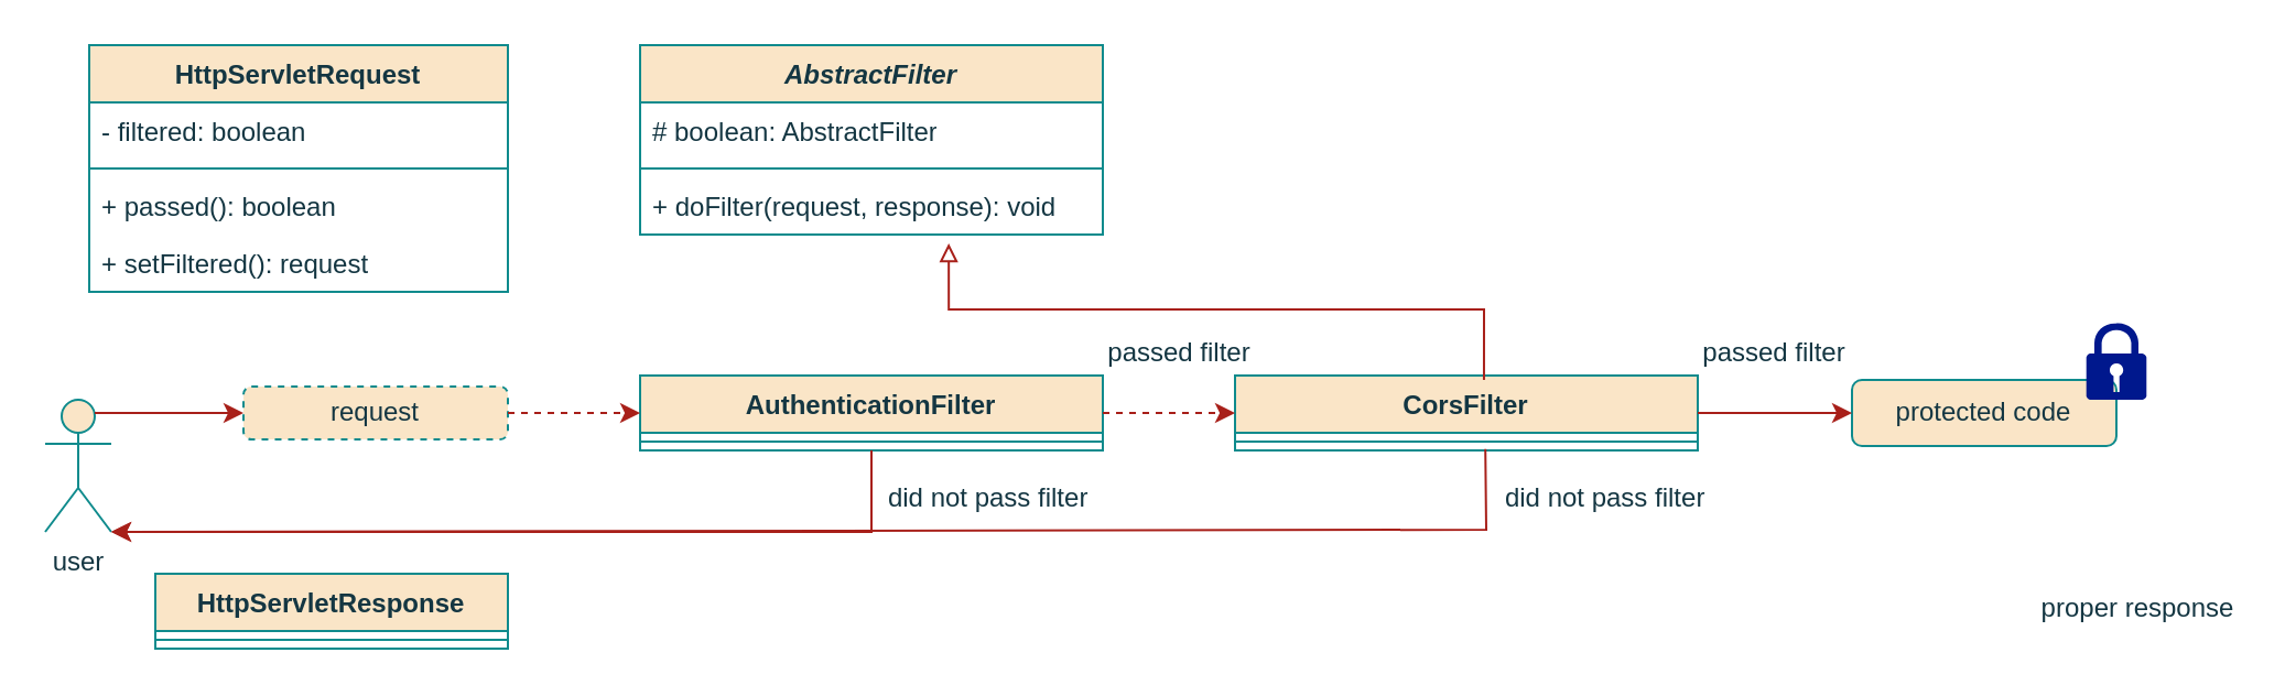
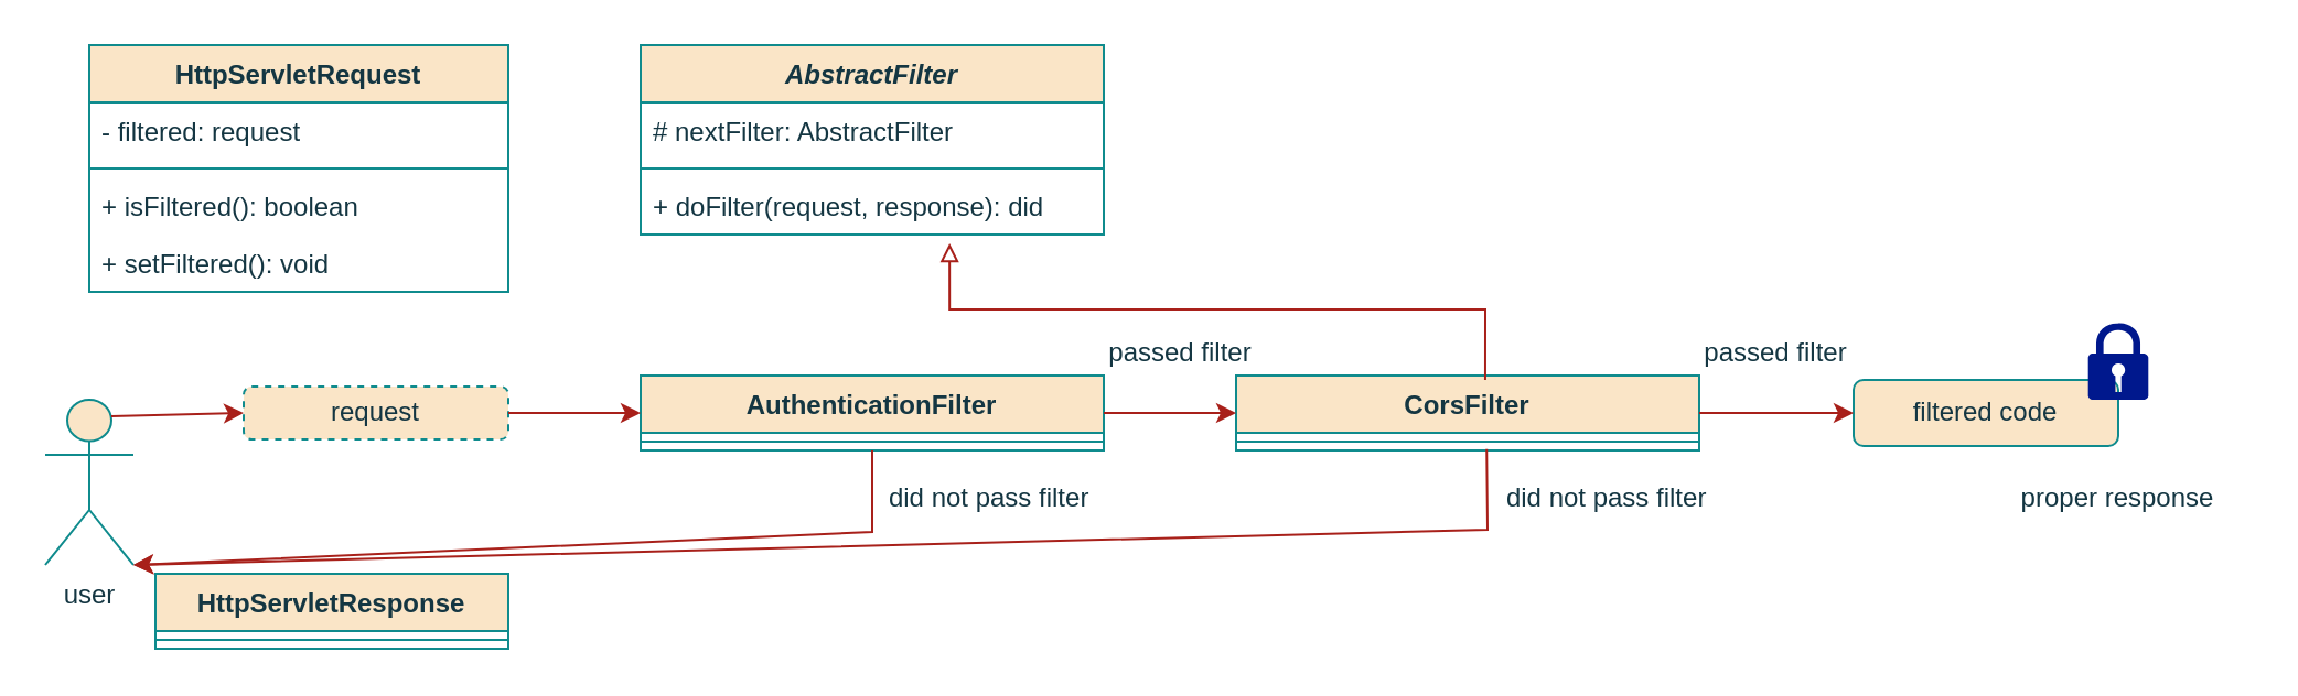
  <mxCell id="0" />
  <mxCell id="1" parent="0" />
  <mxCell id="2" value="&lt;i&gt;AbstractFilter&lt;/i&gt;" style="swimlane;fontStyle=1;align=center;verticalAlign=top;childLayout=stackLayout;horizontal=1;startSize=26;horizontalStack=0;resizeParent=1;resizeParentMax=0;resizeLast=0;collapsible=1;marginBottom=0;whiteSpace=wrap;html=1;labelBackgroundColor=none;fillColor=#FAE5C7;strokeColor=#0F8B8D;fontColor=#143642;" vertex="1" parent="1"><mxGeometry x="290" y="20" width="210" height="86" as="geometry" /></mxCell>
- <mxCell id="3" value="# boolean: AbstractFilter" style="text;strokeColor=none;fillColor=none;align=left;verticalAlign=top;spacingLeft=4;spacingRight=4;overflow=hidden;rotatable=0;points=[[0,0.5],[1,0.5]];portConstraint=eastwest;whiteSpace=wrap;html=1;labelBackgroundColor=none;fontColor=#143642;" vertex="1" parent="2"><mxGeometry y="26" width="210" height="26" as="geometry" /></mxCell>
+ <mxCell id="3" value="# nextFilter: AbstractFilter" style="text;strokeColor=none;fillColor=none;align=left;verticalAlign=top;spacingLeft=4;spacingRight=4;overflow=hidden;rotatable=0;points=[[0,0.5],[1,0.5]];portConstraint=eastwest;whiteSpace=wrap;html=1;labelBackgroundColor=none;fontColor=#143642;" vertex="1" parent="2"><mxGeometry y="26" width="210" height="26" as="geometry" /></mxCell>
  <mxCell id="4" value="" style="line;strokeWidth=1;fillColor=none;align=left;verticalAlign=middle;spacingTop=-1;spacingLeft=3;spacingRight=3;rotatable=0;labelPosition=right;points=[];portConstraint=eastwest;strokeColor=#0F8B8D;labelBackgroundColor=none;fontColor=#143642;" vertex="1" parent="2"><mxGeometry y="52" width="210" height="8" as="geometry" /></mxCell>
- <mxCell id="5" value="+ doFilter(request, response): void" style="text;strokeColor=none;fillColor=none;align=left;verticalAlign=top;spacingLeft=4;spacingRight=4;overflow=hidden;rotatable=0;points=[[0,0.5],[1,0.5]];portConstraint=eastwest;whiteSpace=wrap;html=1;labelBackgroundColor=none;fontColor=#143642;" vertex="1" parent="2"><mxGeometry y="60" width="210" height="26" as="geometry" /></mxCell>
+ <mxCell id="5" value="+ doFilter(request, response): did" style="text;strokeColor=none;fillColor=none;align=left;verticalAlign=top;spacingLeft=4;spacingRight=4;overflow=hidden;rotatable=0;points=[[0,0.5],[1,0.5]];portConstraint=eastwest;whiteSpace=wrap;html=1;labelBackgroundColor=none;fontColor=#143642;" vertex="1" parent="2"><mxGeometry y="60" width="210" height="26" as="geometry" /></mxCell>
  <mxCell id="6" value="HttpServletRequest" style="swimlane;fontStyle=1;align=center;verticalAlign=top;childLayout=stackLayout;horizontal=1;startSize=26;horizontalStack=0;resizeParent=1;resizeParentMax=0;resizeLast=0;collapsible=1;marginBottom=0;whiteSpace=wrap;html=1;labelBackgroundColor=none;fillColor=#FAE5C7;strokeColor=#0F8B8D;fontColor=#143642;" vertex="1" parent="1"><mxGeometry x="40" y="20" width="190" height="112" as="geometry" /></mxCell>
- <mxCell id="7" value="- filtered: boolean" style="text;strokeColor=none;fillColor=none;align=left;verticalAlign=top;spacingLeft=4;spacingRight=4;overflow=hidden;rotatable=0;points=[[0,0.5],[1,0.5]];portConstraint=eastwest;whiteSpace=wrap;html=1;labelBackgroundColor=none;fontColor=#143642;" vertex="1" parent="6"><mxGeometry y="26" width="190" height="26" as="geometry" /></mxCell>
+ <mxCell id="7" value="- filtered: request" style="text;strokeColor=none;fillColor=none;align=left;verticalAlign=top;spacingLeft=4;spacingRight=4;overflow=hidden;rotatable=0;points=[[0,0.5],[1,0.5]];portConstraint=eastwest;whiteSpace=wrap;html=1;labelBackgroundColor=none;fontColor=#143642;" vertex="1" parent="6"><mxGeometry y="26" width="190" height="26" as="geometry" /></mxCell>
  <mxCell id="8" value="" style="line;strokeWidth=1;fillColor=none;align=left;verticalAlign=middle;spacingTop=-1;spacingLeft=3;spacingRight=3;rotatable=0;labelPosition=right;points=[];portConstraint=eastwest;strokeColor=#0F8B8D;labelBackgroundColor=none;fontColor=#143642;" vertex="1" parent="6"><mxGeometry y="52" width="190" height="8" as="geometry" /></mxCell>
- <mxCell id="9" value="+ passed(): boolean" style="text;strokeColor=none;fillColor=none;align=left;verticalAlign=top;spacingLeft=4;spacingRight=4;overflow=hidden;rotatable=0;points=[[0,0.5],[1,0.5]];portConstraint=eastwest;whiteSpace=wrap;html=1;labelBackgroundColor=none;fontColor=#143642;" vertex="1" parent="6"><mxGeometry y="60" width="190" height="26" as="geometry" /></mxCell>
- <mxCell id="10" value="+ setFiltered(): request" style="text;strokeColor=none;fillColor=none;align=left;verticalAlign=top;spacingLeft=4;spacingRight=4;overflow=hidden;rotatable=0;points=[[0,0.5],[1,0.5]];portConstraint=eastwest;whiteSpace=wrap;html=1;labelBackgroundColor=none;fontColor=#143642;" vertex="1" parent="6"><mxGeometry y="86" width="190" height="26" as="geometry" /></mxCell>
+ <mxCell id="9" value="+ isFiltered(): boolean" style="text;strokeColor=none;fillColor=none;align=left;verticalAlign=top;spacingLeft=4;spacingRight=4;overflow=hidden;rotatable=0;points=[[0,0.5],[1,0.5]];portConstraint=eastwest;whiteSpace=wrap;html=1;labelBackgroundColor=none;fontColor=#143642;" vertex="1" parent="6"><mxGeometry y="60" width="190" height="26" as="geometry" /></mxCell>
+ <mxCell id="10" value="+ setFiltered(): void" style="text;strokeColor=none;fillColor=none;align=left;verticalAlign=top;spacingLeft=4;spacingRight=4;overflow=hidden;rotatable=0;points=[[0,0.5],[1,0.5]];portConstraint=eastwest;whiteSpace=wrap;html=1;labelBackgroundColor=none;fontColor=#143642;" vertex="1" parent="6"><mxGeometry y="86" width="190" height="26" as="geometry" /></mxCell>
  <mxCell id="11" value="HttpServletResponse" style="swimlane;fontStyle=1;align=center;verticalAlign=top;childLayout=stackLayout;horizontal=1;startSize=26;horizontalStack=0;resizeParent=1;resizeParentMax=0;resizeLast=0;collapsible=1;marginBottom=0;whiteSpace=wrap;html=1;labelBackgroundColor=none;fillColor=#FAE5C7;strokeColor=#0F8B8D;fontColor=#143642;" vertex="1" parent="1"><mxGeometry x="70" y="260" width="160" height="34" as="geometry" /></mxCell>
  <mxCell id="12" value="" style="line;strokeWidth=1;fillColor=none;align=left;verticalAlign=middle;spacingTop=-1;spacingLeft=3;spacingRight=3;rotatable=0;labelPosition=right;points=[];portConstraint=eastwest;strokeColor=#0F8B8D;labelBackgroundColor=none;fontColor=#143642;" vertex="1" parent="11"><mxGeometry y="26" width="160" height="8" as="geometry" /></mxCell>
  <mxCell id="13" value="AuthenticationFilter" style="swimlane;fontStyle=1;align=center;verticalAlign=top;childLayout=stackLayout;horizontal=1;startSize=26;horizontalStack=0;resizeParent=1;resizeParentMax=0;resizeLast=0;collapsible=1;marginBottom=0;whiteSpace=wrap;html=1;labelBackgroundColor=none;fillColor=#FAE5C7;strokeColor=#0F8B8D;fontColor=#143642;" vertex="1" parent="1"><mxGeometry x="290" y="170" width="210" height="34" as="geometry" /></mxCell>
  <mxCell id="14" value="" style="line;strokeWidth=1;fillColor=none;align=left;verticalAlign=middle;spacingTop=-1;spacingLeft=3;spacingRight=3;rotatable=0;labelPosition=right;points=[];portConstraint=eastwest;strokeColor=#0F8B8D;labelBackgroundColor=none;fontColor=#143642;" vertex="1" parent="13"><mxGeometry y="26" width="210" height="8" as="geometry" /></mxCell>
  <mxCell id="15" value="CorsFilter" style="swimlane;fontStyle=1;align=center;verticalAlign=top;childLayout=stackLayout;horizontal=1;startSize=26;horizontalStack=0;resizeParent=1;resizeParentMax=0;resizeLast=0;collapsible=1;marginBottom=0;whiteSpace=wrap;html=1;labelBackgroundColor=none;fillColor=#FAE5C7;strokeColor=#0F8B8D;fontColor=#143642;" vertex="1" parent="1"><mxGeometry x="560" y="170" width="210" height="34" as="geometry" /></mxCell>
  <mxCell id="16" value="" style="line;strokeWidth=1;fillColor=none;align=left;verticalAlign=middle;spacingTop=-1;spacingLeft=3;spacingRight=3;rotatable=0;labelPosition=right;points=[];portConstraint=eastwest;strokeColor=#0F8B8D;labelBackgroundColor=none;fontColor=#143642;" vertex="1" parent="15"><mxGeometry y="26" width="210" height="8" as="geometry" /></mxCell>
  <mxCell id="17" value="request" style="rounded=1;whiteSpace=wrap;html=1;labelBackgroundColor=none;fillColor=#FAE5C7;strokeColor=#0F8B8D;fontColor=#143642;dashed=1;" vertex="1" parent="1"><mxGeometry x="110" y="175" width="120" height="24" as="geometry" /></mxCell>
- <mxCell id="18" value="" style="endArrow=classic;html=1;rounded=0;exitX=1;exitY=0.5;exitDx=0;exitDy=0;entryX=0;entryY=0.5;entryDx=0;entryDy=0;labelBackgroundColor=none;strokeColor=#A8201A;fontColor=default;dashed=1;" edge="1" parent="1" source="17" target="13"><mxGeometry width="50" height="50" relative="1" as="geometry"><mxPoint x="380" y="350" as="sourcePoint" /><mxPoint x="430" y="300" as="targetPoint" /></mxGeometry></mxCell>
- <mxCell id="19" value="" style="endArrow=classic;html=1;rounded=0;exitX=1;exitY=0.5;exitDx=0;exitDy=0;entryX=0;entryY=0.5;entryDx=0;entryDy=0;labelBackgroundColor=none;strokeColor=#A8201A;fontColor=default;dashed=1;" edge="1" parent="1" source="13" target="15"><mxGeometry width="50" height="50" relative="1" as="geometry"><mxPoint x="620" y="310" as="sourcePoint" /><mxPoint x="670" y="260" as="targetPoint" /></mxGeometry></mxCell>
+ <mxCell id="18" value="" style="endArrow=classic;html=1;rounded=0;exitX=1;exitY=0.5;exitDx=0;exitDy=0;entryX=0;entryY=0.5;entryDx=0;entryDy=0;labelBackgroundColor=none;strokeColor=#A8201A;fontColor=default;" edge="1" parent="1" source="17" target="13"><mxGeometry width="50" height="50" relative="1" as="geometry"><mxPoint x="380" y="350" as="sourcePoint" /><mxPoint x="430" y="300" as="targetPoint" /></mxGeometry></mxCell>
+ <mxCell id="19" value="" style="endArrow=classic;html=1;rounded=0;exitX=1;exitY=0.5;exitDx=0;exitDy=0;entryX=0;entryY=0.5;entryDx=0;entryDy=0;labelBackgroundColor=none;strokeColor=#A8201A;fontColor=default;" edge="1" parent="1" source="13" target="15"><mxGeometry width="50" height="50" relative="1" as="geometry"><mxPoint x="620" y="310" as="sourcePoint" /><mxPoint x="670" y="260" as="targetPoint" /></mxGeometry></mxCell>
  <mxCell id="20" value="" style="html=1;labelBackgroundColor=none;jettySize=auto;orthogonalLoop=1;fontSize=14;rounded=0;jumpStyle=gap;edgeStyle=orthogonalEdgeStyle;startArrow=none;endArrow=block;endFill=0;strokeWidth=1;exitX=0.538;exitY=0.059;exitDx=0;exitDy=0;exitPerimeter=0;entryX=0.667;entryY=1.154;entryDx=0;entryDy=0;entryPerimeter=0;strokeColor=#A8201A;fontColor=default;" edge="1" parent="1" source="15" target="5"><mxGeometry width="48" height="48" relative="1" as="geometry"><mxPoint x="433" y="214" as="sourcePoint" /><mxPoint x="460" y="130" as="targetPoint" /><Array as="points"><mxPoint x="673" y="140" /><mxPoint x="430" y="140" /></Array></mxGeometry></mxCell>
- <mxCell id="21" value="protected code" style="rounded=1;whiteSpace=wrap;html=1;strokeColor=#0F8B8D;fontColor=#143642;fillColor=#FAE5C7;" vertex="1" parent="1"><mxGeometry x="840" y="172" width="120" height="30" as="geometry" /></mxCell>
+ <mxCell id="21" value="filtered code" style="rounded=1;whiteSpace=wrap;html=1;strokeColor=#0F8B8D;fontColor=#143642;fillColor=#FAE5C7;" vertex="1" parent="1"><mxGeometry x="840" y="172" width="120" height="30" as="geometry" /></mxCell>
  <mxCell id="22" value="" style="endArrow=classic;html=1;rounded=0;strokeColor=#A8201A;fontColor=#143642;fillColor=#FAE5C7;exitX=1;exitY=0.5;exitDx=0;exitDy=0;entryX=0;entryY=0.5;entryDx=0;entryDy=0;" edge="1" parent="1" source="15" target="21"><mxGeometry width="50" height="50" relative="1" as="geometry"><mxPoint x="910" y="350" as="sourcePoint" /><mxPoint x="960" y="300" as="targetPoint" /></mxGeometry></mxCell>
  <mxCell id="23" value="passed filter" style="text;html=1;align=center;verticalAlign=middle;whiteSpace=wrap;rounded=0;fontColor=#143642;" vertex="1" parent="1"><mxGeometry x="500" y="145" width="70" height="30" as="geometry" /></mxCell>
  <mxCell id="24" value="passed filter" style="text;html=1;align=center;verticalAlign=middle;whiteSpace=wrap;rounded=0;fontColor=#143642;" vertex="1" parent="1"><mxGeometry x="770" y="145" width="70" height="30" as="geometry" /></mxCell>
- <mxCell id="25" value="user" style="shape=umlActor;verticalLabelPosition=bottom;verticalAlign=top;html=1;outlineConnect=0;strokeColor=#0F8B8D;fontColor=#143642;fillColor=#FAE5C7;" vertex="1" parent="1"><mxGeometry x="20" y="181" width="30" height="60" as="geometry" /></mxCell>
+ <mxCell id="25" value="user" style="shape=umlActor;verticalLabelPosition=bottom;verticalAlign=top;html=1;outlineConnect=0;strokeColor=#0F8B8D;fontColor=#143642;fillColor=#FAE5C7;" vertex="1" parent="1"><mxGeometry x="20" y="181" width="40" height="75" as="geometry" /></mxCell>
  <mxCell id="26" value="" style="endArrow=classic;html=1;rounded=0;strokeColor=#A8201A;fontColor=#143642;fillColor=#FAE5C7;entryX=0;entryY=0.5;entryDx=0;entryDy=0;exitX=0.75;exitY=0.1;exitDx=0;exitDy=0;exitPerimeter=0;" edge="1" parent="1" source="25" target="17"><mxGeometry width="50" height="50" relative="1" as="geometry"><mxPoint x="50" y="190" as="sourcePoint" /><mxPoint x="100" y="140" as="targetPoint" /></mxGeometry></mxCell>
  <mxCell id="27" value="" style="endArrow=classic;html=1;rounded=0;strokeColor=#A8201A;fontColor=#143642;fillColor=#FAE5C7;exitX=0.5;exitY=1;exitDx=0;exitDy=0;entryX=1;entryY=1;entryDx=0;entryDy=0;entryPerimeter=0;" edge="1" parent="1" source="13" target="25"><mxGeometry width="50" height="50" relative="1" as="geometry"><mxPoint x="340" y="320" as="sourcePoint" /><mxPoint x="390" y="270" as="targetPoint" /><Array as="points"><mxPoint x="395" y="241" /></Array></mxGeometry></mxCell>
  <mxCell id="28" value="" style="endArrow=classic;html=1;rounded=0;strokeColor=#A8201A;fontColor=#143642;fillColor=#FAE5C7;entryX=1;entryY=1;entryDx=0;entryDy=0;entryPerimeter=0;exitX=0.541;exitY=0.917;exitDx=0;exitDy=0;exitPerimeter=0;" edge="1" parent="1" source="16" target="25"><mxGeometry width="50" height="50" relative="1" as="geometry"><mxPoint x="680" y="210" as="sourcePoint" /><mxPoint x="710" y="350" as="targetPoint" /><Array as="points"><mxPoint x="674" y="240" /></Array></mxGeometry></mxCell>
  <mxCell id="29" value="did not pass filter&amp;nbsp;" style="text;html=1;align=center;verticalAlign=middle;whiteSpace=wrap;rounded=0;fontColor=#143642;" vertex="1" parent="1"><mxGeometry x="390" y="211" width="120" height="30" as="geometry" /></mxCell>
  <mxCell id="30" value="did not pass filter&amp;nbsp;" style="text;html=1;align=center;verticalAlign=middle;whiteSpace=wrap;rounded=0;fontColor=#143642;" vertex="1" parent="1"><mxGeometry x="670" y="211" width="120" height="30" as="geometry" /></mxCell>
- <mxCell id="31" value="proper response" style="text;html=1;align=center;verticalAlign=middle;whiteSpace=wrap;rounded=0;fontColor=#143642;" vertex="1" parent="1"><mxGeometry x="910" y="261" width="120" height="30" as="geometry" /></mxCell>
+ <mxCell id="31" value="proper response" style="text;html=1;align=center;verticalAlign=middle;whiteSpace=wrap;rounded=0;fontColor=#143642;" vertex="1" parent="1"><mxGeometry x="900" y="211" width="120" height="30" as="geometry" /></mxCell>
  <mxCell id="32" value="" style="sketch=0;aspect=fixed;pointerEvents=1;shadow=0;dashed=0;html=1;strokeColor=none;labelPosition=center;verticalLabelPosition=bottom;verticalAlign=top;align=center;fillColor=#00188D;shape=mxgraph.mscae.enterprise.lock;fontColor=#143642;" vertex="1" parent="1"><mxGeometry x="946.35" y="146" width="27.3" height="35" as="geometry" /></mxCell>
